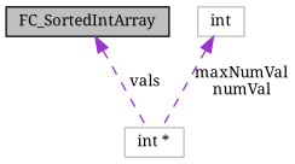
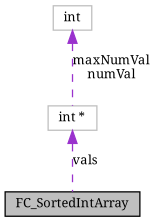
  digraph {
    fontname="Noto Serif"
    node [color=grey75 fillcolor=white fontname="Noto Serif" fontsize=10 shape=record style=filled]
    edge [color=darkorchid3 dir=back fontname="Noto Serif" fontsize=10 labelfontname="FreeSans.ttf" labelfontsize=10 style=dashed]
    n1 [color=black fillcolor=grey75 fontcolor=black height=0.2 label=FC_SortedIntArray width=0.4]
    n2 [height=0.2 label="int *" width=0.4]
    n3 [height=0.2 label=int width=0.4]
-   n1 -> n2 [label=vals]
+   n2 -> n1 [label=vals]
    n3 -> n2 [label="maxNumVal\nnumVal"]
  }
